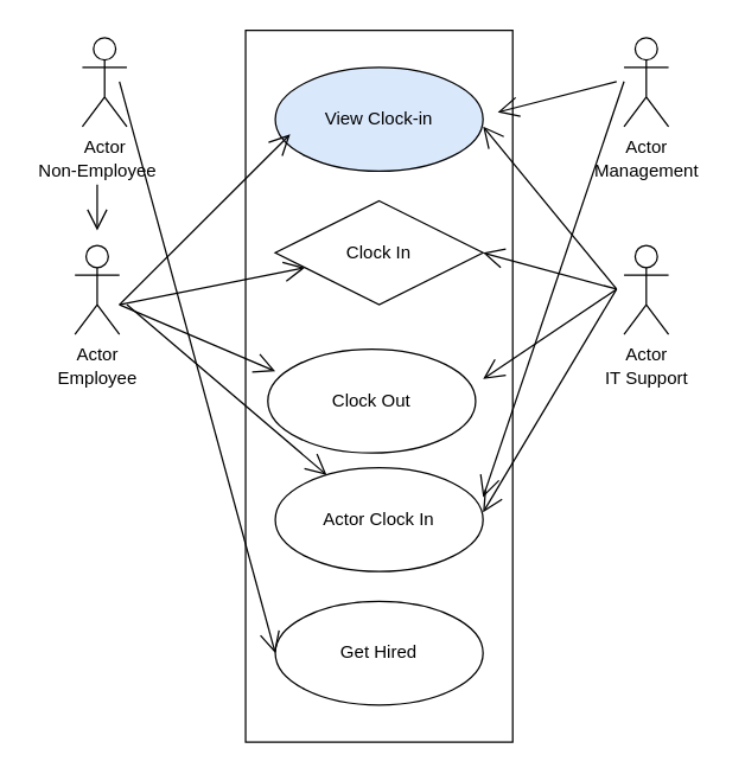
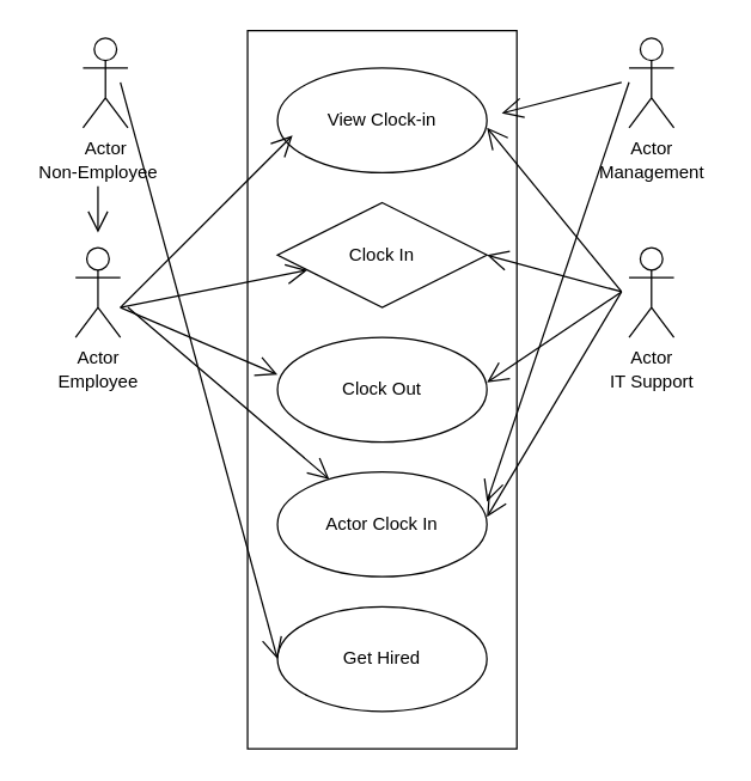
  <mxCell id="0" />
  <mxCell id="1" parent="0" />
  <mxCell id="2" value="Actor" style="shape=umlActor;verticalLabelPosition=bottom;verticalAlign=top;html=1;" vertex="1" parent="1"><mxGeometry x="55" y="25" width="30" height="60" as="geometry" /></mxCell>
  <mxCell id="3" value="Non-Employee" style="text;html=1;align=center;verticalAlign=middle;resizable=0;points=[];autosize=1;" vertex="1" parent="1"><mxGeometry x="20" y="105" width="90" height="20" as="geometry" /></mxCell>
  <mxCell id="4" value="Actor" style="shape=umlActor;verticalLabelPosition=bottom;verticalAlign=top;html=1;" vertex="1" parent="1"><mxGeometry x="50" y="165" width="30" height="60" as="geometry" /></mxCell>
  <mxCell id="5" value="Employee" style="text;html=1;align=center;verticalAlign=middle;resizable=0;points=[];autosize=1;" vertex="1" parent="1"><mxGeometry x="30" y="245" width="70" height="20" as="geometry" /></mxCell>
  <mxCell id="6" value="" style="html=1;" vertex="1" parent="1"><mxGeometry x="165" y="20" width="180" height="480" as="geometry" /></mxCell>
- <mxCell id="7" value="View Clock-in" style="ellipse;whiteSpace=wrap;html=1;fillColor=#dae8fc;" vertex="1" parent="1"><mxGeometry x="185" y="45" width="140" height="70" as="geometry" /></mxCell>
+ <mxCell id="7" value="View Clock-in" style="ellipse;whiteSpace=wrap;html=1;" vertex="1" parent="1"><mxGeometry x="185" y="45" width="140" height="70" as="geometry" /></mxCell>
  <mxCell id="8" value="Clock In" style="rhombus;whiteSpace=wrap;html=1;" vertex="1" parent="1"><mxGeometry x="185" y="135" width="140" height="70" as="geometry" /></mxCell>
- <mxCell id="9" value="Clock Out" style="ellipse;whiteSpace=wrap;html=1;" vertex="1" parent="1"><mxGeometry x="180" y="235" width="140" height="70" as="geometry" /></mxCell>
+ <mxCell id="9" value="Clock Out" style="ellipse;whiteSpace=wrap;html=1;" vertex="1" parent="1"><mxGeometry x="185" y="225" width="140" height="70" as="geometry" /></mxCell>
  <mxCell id="10" value="Actor Clock In" style="ellipse;whiteSpace=wrap;html=1;" vertex="1" parent="1"><mxGeometry x="185" y="315" width="140" height="70" as="geometry" /></mxCell>
  <mxCell id="11" value="Get Hired" style="ellipse;whiteSpace=wrap;html=1;" vertex="1" parent="1"><mxGeometry x="185" y="405" width="140" height="70" as="geometry" /></mxCell>
  <mxCell id="12" value="Actor" style="shape=umlActor;verticalLabelPosition=bottom;verticalAlign=top;html=1;" vertex="1" parent="1"><mxGeometry x="420" y="25" width="30" height="60" as="geometry" /></mxCell>
  <mxCell id="13" value="Management" style="text;html=1;align=center;verticalAlign=middle;resizable=0;points=[];autosize=1;" vertex="1" parent="1"><mxGeometry x="390" y="105" width="90" height="20" as="geometry" /></mxCell>
  <mxCell id="14" value="Actor" style="shape=umlActor;verticalLabelPosition=bottom;verticalAlign=top;html=1;" vertex="1" parent="1"><mxGeometry x="420" y="165" width="30" height="60" as="geometry" /></mxCell>
  <mxCell id="15" value="IT Support" style="text;html=1;align=center;verticalAlign=middle;resizable=0;points=[];autosize=1;" vertex="1" parent="1"><mxGeometry x="400" y="245" width="70" height="20" as="geometry" /></mxCell>
  <mxCell id="16" value="" style="endArrow=open;endFill=1;endSize=12;html=1;entryX=0;entryY=0.5;entryDx=0;entryDy=0;" edge="1" parent="1" target="11"><mxGeometry width="160" relative="1" as="geometry"><mxPoint x="80" y="54.5" as="sourcePoint" /><mxPoint x="240" y="54.5" as="targetPoint" /></mxGeometry></mxCell>
  <mxCell id="17" value="" style="endArrow=open;endFill=1;endSize=12;html=1;entryX=0.111;entryY=0.479;entryDx=0;entryDy=0;entryPerimeter=0;" edge="1" parent="1" target="6"><mxGeometry width="160" relative="1" as="geometry"><mxPoint x="80" y="205" as="sourcePoint" /><mxPoint x="240" y="205" as="targetPoint" /></mxGeometry></mxCell>
  <mxCell id="18" value="" style="endArrow=open;endFill=1;endSize=12;html=1;entryX=0.167;entryY=0.146;entryDx=0;entryDy=0;entryPerimeter=0;" edge="1" parent="1" target="6"><mxGeometry width="160" relative="1" as="geometry"><mxPoint x="80" y="205" as="sourcePoint" /><mxPoint x="240" y="205" as="targetPoint" /></mxGeometry></mxCell>
  <mxCell id="19" value="" style="endArrow=open;endFill=1;endSize=12;html=1;" edge="1" parent="1" target="8"><mxGeometry width="160" relative="1" as="geometry"><mxPoint x="80" y="205" as="sourcePoint" /><mxPoint x="240" y="205" as="targetPoint" /></mxGeometry></mxCell>
  <mxCell id="20" value="" style="endArrow=open;endFill=1;endSize=12;html=1;" edge="1" parent="1" target="10"><mxGeometry width="160" relative="1" as="geometry"><mxPoint x="85" y="205" as="sourcePoint" /><mxPoint x="235" y="205" as="targetPoint" /></mxGeometry></mxCell>
  <mxCell id="21" value="" style="endArrow=open;endFill=1;endSize=12;html=1;" edge="1" parent="1"><mxGeometry width="160" relative="1" as="geometry"><mxPoint x="65" y="124" as="sourcePoint" /><mxPoint x="65" y="155" as="targetPoint" /></mxGeometry></mxCell>
  <mxCell id="22" value="" style="endArrow=open;endFill=1;endSize=12;html=1;entryX=0.944;entryY=0.115;entryDx=0;entryDy=0;entryPerimeter=0;" edge="1" parent="1" target="6"><mxGeometry width="160" relative="1" as="geometry"><mxPoint x="415" y="54.5" as="sourcePoint" /><mxPoint x="575" y="54.5" as="targetPoint" /></mxGeometry></mxCell>
  <mxCell id="23" value="" style="endArrow=open;endFill=1;endSize=12;html=1;entryX=0.889;entryY=0.656;entryDx=0;entryDy=0;entryPerimeter=0;" edge="1" parent="1" target="6"><mxGeometry width="160" relative="1" as="geometry"><mxPoint x="420" y="54.5" as="sourcePoint" /><mxPoint x="580" y="54.5" as="targetPoint" /></mxGeometry></mxCell>
  <mxCell id="24" value="" style="endArrow=open;endFill=1;endSize=12;html=1;entryX=0.889;entryY=0.135;entryDx=0;entryDy=0;entryPerimeter=0;" edge="1" parent="1" target="6"><mxGeometry width="160" relative="1" as="geometry"><mxPoint x="415" y="194.5" as="sourcePoint" /><mxPoint x="575" y="194.5" as="targetPoint" /></mxGeometry></mxCell>
  <mxCell id="25" value="" style="endArrow=open;endFill=1;endSize=12;html=1;entryX=1;entryY=0.5;entryDx=0;entryDy=0;" edge="1" parent="1" target="8"><mxGeometry width="160" relative="1" as="geometry"><mxPoint x="415" y="194.5" as="sourcePoint" /><mxPoint x="575" y="194.5" as="targetPoint" /></mxGeometry></mxCell>
  <mxCell id="26" value="" style="endArrow=open;endFill=1;endSize=12;html=1;entryX=0.889;entryY=0.49;entryDx=0;entryDy=0;entryPerimeter=0;" edge="1" parent="1" target="6"><mxGeometry width="160" relative="1" as="geometry"><mxPoint x="415" y="194.5" as="sourcePoint" /><mxPoint x="575" y="194.5" as="targetPoint" /></mxGeometry></mxCell>
  <mxCell id="27" value="" style="endArrow=open;endFill=1;endSize=12;html=1;" edge="1" parent="1"><mxGeometry width="160" relative="1" as="geometry"><mxPoint x="415" y="194.5" as="sourcePoint" /><mxPoint x="325" y="345" as="targetPoint" /></mxGeometry></mxCell>
